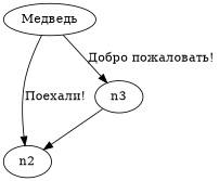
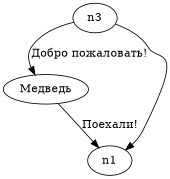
  digraph {
    "Медведь"
-   n1 [label=n2]
+   n1
    n3
    "Медведь" -> n1 [label="Поехали!"]
-   "Медведь" -> n3 [label="Добро пожаловать!"]
+   n3 -> "Медведь" [label="Добро пожаловать!"]
    n3 -> n1 ["Водка"="Селёдка"]
  }
